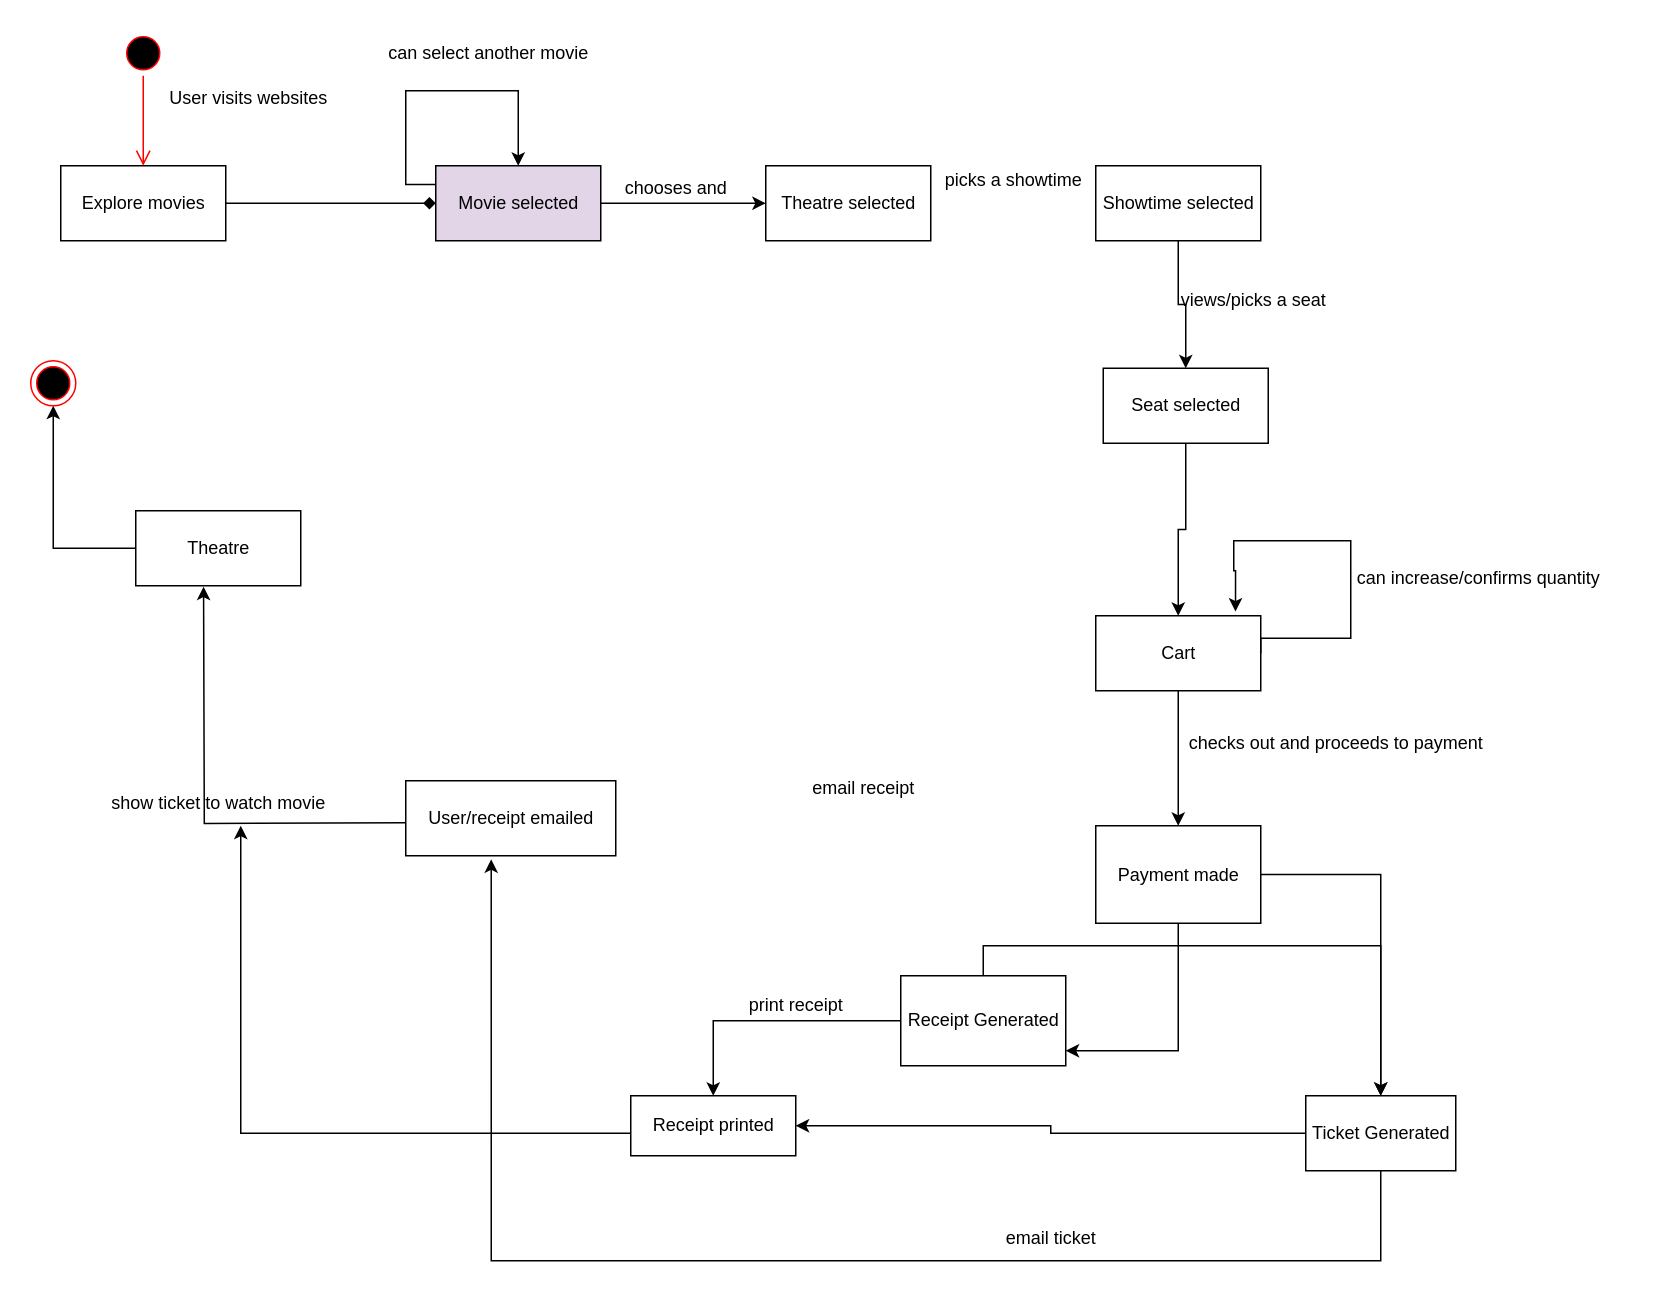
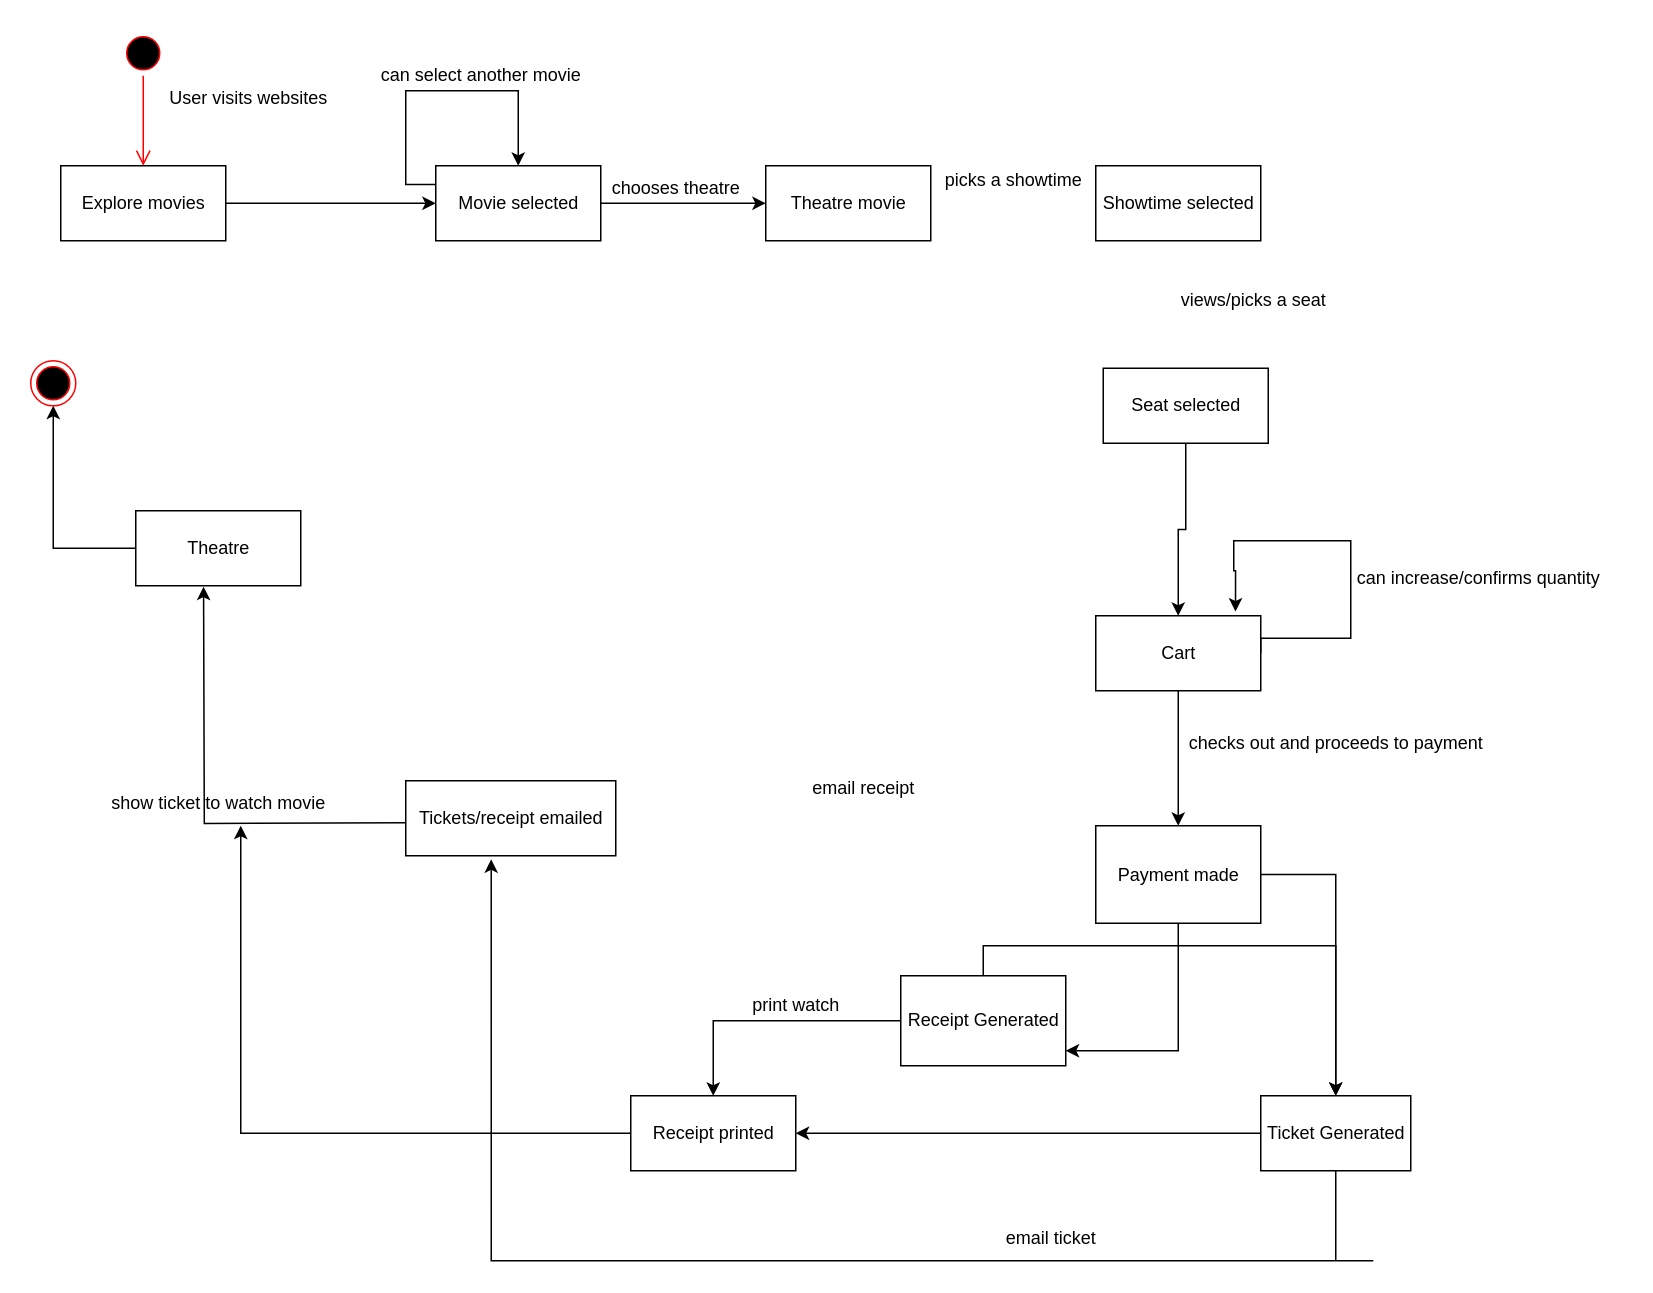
  <mxCell id="0" />
  <mxCell id="1" parent="0" />
  <mxCell id="2" value="" style="ellipse;html=1;shape=startState;fillColor=#000000;strokeColor=#ff0000;" vertex="1" parent="1"><mxGeometry x="80" y="20" width="30" height="30" as="geometry" /></mxCell>
  <mxCell id="3" value="" style="edgeStyle=orthogonalEdgeStyle;html=1;verticalAlign=bottom;endArrow=open;endSize=8;strokeColor=#ff0000;rounded=0;" edge="1" source="2" parent="1"><mxGeometry relative="1" as="geometry"><mxPoint x="95" y="110" as="targetPoint" /></mxGeometry></mxCell>
- <mxCell id="4" style="edgeStyle=orthogonalEdgeStyle;rounded=0;orthogonalLoop=1;jettySize=auto;html=1;exitX=1;exitY=0.5;exitDx=0;exitDy=0;entryX=0;entryY=0.5;entryDx=0;entryDy=0;endArrow=diamond;" edge="1" parent="1" source="5" target="9"><mxGeometry relative="1" as="geometry" /></mxCell>
+ <mxCell id="4" style="edgeStyle=orthogonalEdgeStyle;rounded=0;orthogonalLoop=1;jettySize=auto;html=1;exitX=1;exitY=0.5;exitDx=0;exitDy=0;entryX=0;entryY=0.5;entryDx=0;entryDy=0;" edge="1" parent="1" source="5" target="9"><mxGeometry relative="1" as="geometry" /></mxCell>
  <mxCell id="5" value="Explore movies" style="html=1;strokeColor=#000000;" vertex="1" parent="1"><mxGeometry x="40" y="110" width="110" height="50" as="geometry" /></mxCell>
  <mxCell id="6" value="User visits websites" style="text;html=1;align=center;verticalAlign=middle;resizable=0;points=[];autosize=1;strokeColor=none;fillColor=none;" vertex="1" parent="1"><mxGeometry x="100" y="50" width="130" height="30" as="geometry" /></mxCell>
  <mxCell id="7" style="edgeStyle=orthogonalEdgeStyle;rounded=0;orthogonalLoop=1;jettySize=auto;html=1;" edge="1" parent="1" source="9" target="10"><mxGeometry relative="1" as="geometry" /></mxCell>
  <mxCell id="8" style="edgeStyle=orthogonalEdgeStyle;rounded=0;orthogonalLoop=1;jettySize=auto;html=1;exitX=0;exitY=0.25;exitDx=0;exitDy=0;entryX=0.5;entryY=0;entryDx=0;entryDy=0;" edge="1" parent="1" source="9" target="9"><mxGeometry relative="1" as="geometry"><mxPoint x="350" y="10" as="targetPoint" /><Array as="points"><mxPoint x="270" y="123" /><mxPoint x="270" y="60" /><mxPoint x="345" y="60" /></Array></mxGeometry></mxCell>
- <mxCell id="9" value="Movie selected" style="html=1;strokeColor=#000000;fillColor=#e1d5e7;" vertex="1" parent="1"><mxGeometry x="290" y="110" width="110" height="50" as="geometry" /></mxCell>
- <mxCell id="10" value="Theatre selected" style="html=1;strokeColor=#000000;" vertex="1" parent="1"><mxGeometry x="510" y="110" width="110" height="50" as="geometry" /></mxCell>
- <mxCell id="11" value="chooses and" style="text;html=1;align=center;verticalAlign=middle;resizable=0;points=[];autosize=1;strokeColor=none;fillColor=none;" vertex="1" parent="1"><mxGeometry x="395" y="110" width="110" height="30" as="geometry" /></mxCell>
- <mxCell id="12" style="edgeStyle=orthogonalEdgeStyle;rounded=0;orthogonalLoop=1;jettySize=auto;html=1;exitX=0.5;exitY=1;exitDx=0;exitDy=0;" edge="1" parent="1" source="13" target="16"><mxGeometry relative="1" as="geometry" /></mxCell>
+ <mxCell id="9" value="Movie selected" style="html=1;strokeColor=#000000;" vertex="1" parent="1"><mxGeometry x="290" y="110" width="110" height="50" as="geometry" /></mxCell>
+ <mxCell id="10" value="Theatre movie" style="html=1;strokeColor=#000000;" vertex="1" parent="1"><mxGeometry x="510" y="110" width="110" height="50" as="geometry" /></mxCell>
+ <mxCell id="11" value="chooses theatre" style="text;html=1;align=center;verticalAlign=middle;resizable=0;points=[];autosize=1;strokeColor=none;fillColor=none;" vertex="1" parent="1"><mxGeometry x="395" y="110" width="110" height="30" as="geometry" /></mxCell>
  <mxCell id="13" value="Showtime selected" style="html=1;strokeColor=#000000;" vertex="1" parent="1"><mxGeometry x="730" y="110" width="110" height="50" as="geometry" /></mxCell>
  <mxCell id="14" value="picks a showtime" style="text;html=1;align=center;verticalAlign=middle;resizable=0;points=[];autosize=1;strokeColor=none;fillColor=none;" vertex="1" parent="1"><mxGeometry x="620" y="105" width="110" height="30" as="geometry" /></mxCell>
  <mxCell id="15" style="edgeStyle=orthogonalEdgeStyle;rounded=0;orthogonalLoop=1;jettySize=auto;html=1;exitX=0.5;exitY=1;exitDx=0;exitDy=0;entryX=0.5;entryY=0;entryDx=0;entryDy=0;" edge="1" parent="1" source="16" target="20"><mxGeometry relative="1" as="geometry" /></mxCell>
  <mxCell id="16" value="Seat selected" style="html=1;strokeColor=#000000;" vertex="1" parent="1"><mxGeometry x="735" y="245" width="110" height="50" as="geometry" /></mxCell>
  <mxCell id="17" value="views/picks a seat" style="text;html=1;align=center;verticalAlign=middle;resizable=0;points=[];autosize=1;strokeColor=none;fillColor=none;" vertex="1" parent="1"><mxGeometry x="775" y="185" width="120" height="30" as="geometry" /></mxCell>
  <mxCell id="18" style="edgeStyle=orthogonalEdgeStyle;rounded=0;orthogonalLoop=1;jettySize=auto;html=1;exitX=1;exitY=0.5;exitDx=0;exitDy=0;entryX=0.847;entryY=-0.056;entryDx=0;entryDy=0;entryPerimeter=0;" edge="1" parent="1" source="20" target="20"><mxGeometry relative="1" as="geometry"><mxPoint x="860" y="480" as="targetPoint" /><Array as="points"><mxPoint x="840" y="425" /><mxPoint x="900" y="425" /><mxPoint x="900" y="360" /><mxPoint x="822" y="360" /><mxPoint x="822" y="380" /><mxPoint x="823" y="380" /></Array></mxGeometry></mxCell>
  <mxCell id="19" style="edgeStyle=orthogonalEdgeStyle;rounded=0;orthogonalLoop=1;jettySize=auto;html=1;exitX=0.5;exitY=1;exitDx=0;exitDy=0;entryX=0.5;entryY=0;entryDx=0;entryDy=0;" edge="1" parent="1" source="20" target="24"><mxGeometry relative="1" as="geometry" /></mxCell>
  <mxCell id="20" value="Cart" style="html=1;strokeColor=#000000;" vertex="1" parent="1"><mxGeometry x="730" y="410" width="110" height="50" as="geometry" /></mxCell>
  <mxCell id="21" value="can increase/confirms quantity" style="text;html=1;align=center;verticalAlign=middle;resizable=0;points=[];autosize=1;strokeColor=none;fillColor=none;" vertex="1" parent="1"><mxGeometry x="890" y="370" width="190" height="30" as="geometry" /></mxCell>
  <mxCell id="22" style="edgeStyle=orthogonalEdgeStyle;rounded=0;orthogonalLoop=1;jettySize=auto;html=1;exitX=1;exitY=0.5;exitDx=0;exitDy=0;entryX=0.5;entryY=0;entryDx=0;entryDy=0;" edge="1" parent="1" source="24" target="35"><mxGeometry relative="1" as="geometry" /></mxCell>
  <mxCell id="23" style="edgeStyle=orthogonalEdgeStyle;rounded=0;orthogonalLoop=1;jettySize=auto;html=1;exitX=0.5;exitY=1;exitDx=0;exitDy=0;" edge="1" parent="1" source="24"><mxGeometry relative="1" as="geometry"><mxPoint x="710" y="700" as="targetPoint" /><Array as="points"><mxPoint x="785" y="700" /></Array></mxGeometry></mxCell>
  <mxCell id="24" value="Payment made" style="html=1;strokeColor=#000000;" vertex="1" parent="1"><mxGeometry x="730" y="550" width="110" height="65" as="geometry" /></mxCell>
  <mxCell id="25" value="checks out and proceeds to payment" style="text;html=1;align=center;verticalAlign=middle;resizable=0;points=[];autosize=1;strokeColor=none;fillColor=none;" vertex="1" parent="1"><mxGeometry x="780" y="480" width="220" height="30" as="geometry" /></mxCell>
  <mxCell id="26" style="edgeStyle=orthogonalEdgeStyle;rounded=0;orthogonalLoop=1;jettySize=auto;html=1;exitX=0;exitY=0.5;exitDx=0;exitDy=0;entryX=0.411;entryY=1.152;entryDx=0;entryDy=0;entryPerimeter=0;" edge="1" parent="1"><mxGeometry relative="1" as="geometry"><mxPoint x="270" y="548" as="sourcePoint" /><mxPoint x="135.21" y="390.6" as="targetPoint" /></mxGeometry></mxCell>
- <mxCell id="27" value="User/receipt emailed" style="html=1;strokeColor=#000000;" vertex="1" parent="1"><mxGeometry x="270" y="520" width="140" height="50" as="geometry" /></mxCell>
- <mxCell id="28" value="can select another movie" style="text;html=1;align=center;verticalAlign=middle;resizable=0;points=[];autosize=1;strokeColor=none;fillColor=none;" vertex="1" parent="1"><mxGeometry x="245" y="20" width="160" height="30" as="geometry" /></mxCell>
+ <mxCell id="27" value="Tickets/receipt emailed" style="html=1;strokeColor=#000000;" vertex="1" parent="1"><mxGeometry x="270" y="520" width="140" height="50" as="geometry" /></mxCell>
+ <mxCell id="28" value="can select another movie" style="text;html=1;align=center;verticalAlign=middle;resizable=0;points=[];autosize=1;strokeColor=none;fillColor=none;" vertex="1" parent="1"><mxGeometry x="240" y="35" width="160" height="30" as="geometry" /></mxCell>
  <mxCell id="29" value="email receipt" style="text;html=1;align=center;verticalAlign=middle;resizable=0;points=[];autosize=1;strokeColor=none;fillColor=none;" vertex="1" parent="1"><mxGeometry x="530" y="510" width="90" height="30" as="geometry" /></mxCell>
  <mxCell id="30" style="edgeStyle=orthogonalEdgeStyle;rounded=0;orthogonalLoop=1;jettySize=auto;html=1;exitX=0.5;exitY=0;exitDx=0;exitDy=0;" edge="1" parent="1" source="32" target="35"><mxGeometry relative="1" as="geometry" /></mxCell>
  <mxCell id="31" style="edgeStyle=orthogonalEdgeStyle;rounded=0;orthogonalLoop=1;jettySize=auto;html=1;exitX=0;exitY=0.5;exitDx=0;exitDy=0;entryX=0.5;entryY=0;entryDx=0;entryDy=0;" edge="1" parent="1" source="32" target="38"><mxGeometry relative="1" as="geometry" /></mxCell>
  <mxCell id="32" value="Receipt Generated" style="html=1;strokeColor=#000000;" vertex="1" parent="1"><mxGeometry x="600" y="650" width="110" height="60" as="geometry" /></mxCell>
  <mxCell id="33" style="edgeStyle=orthogonalEdgeStyle;rounded=0;orthogonalLoop=1;jettySize=auto;html=1;exitX=0.5;exitY=1;exitDx=0;exitDy=0;entryX=0.407;entryY=1.048;entryDx=0;entryDy=0;entryPerimeter=0;" edge="1" parent="1" source="35" target="27"><mxGeometry relative="1" as="geometry"><mxPoint x="350" y="710" as="targetPoint" /><Array as="points"><mxPoint x="915" y="840" /><mxPoint x="345" y="840" /></Array></mxGeometry></mxCell>
  <mxCell id="34" style="edgeStyle=orthogonalEdgeStyle;rounded=0;orthogonalLoop=1;jettySize=auto;html=1;exitX=0;exitY=0.5;exitDx=0;exitDy=0;" edge="1" parent="1" source="35" target="38"><mxGeometry relative="1" as="geometry" /></mxCell>
- <mxCell id="35" value="Ticket Generated" style="html=1;strokeColor=#000000;" vertex="1" parent="1"><mxGeometry x="870" y="730" width="100" height="50" as="geometry" /></mxCell>
+ <mxCell id="35" value="Ticket Generated" style="html=1;strokeColor=#000000;" vertex="1" parent="1"><mxGeometry x="840" y="730" width="100" height="50" as="geometry" /></mxCell>
  <mxCell id="36" value="email ticket" style="text;html=1;align=center;verticalAlign=middle;resizable=0;points=[];autosize=1;strokeColor=none;fillColor=none;" vertex="1" parent="1"><mxGeometry x="660" y="810" width="80" height="30" as="geometry" /></mxCell>
  <mxCell id="37" style="edgeStyle=orthogonalEdgeStyle;rounded=0;orthogonalLoop=1;jettySize=auto;html=1;exitX=0;exitY=0.5;exitDx=0;exitDy=0;" edge="1" parent="1" source="38"><mxGeometry relative="1" as="geometry"><mxPoint x="160" y="550" as="targetPoint" /><Array as="points"><mxPoint x="160" y="755" /></Array></mxGeometry></mxCell>
- <mxCell id="38" value="Receipt printed" style="html=1;strokeColor=#000000;" vertex="1" parent="1"><mxGeometry x="420" y="730" width="110" height="40" as="geometry" /></mxCell>
- <mxCell id="39" value="print receipt" style="text;html=1;align=center;verticalAlign=middle;resizable=0;points=[];autosize=1;strokeColor=none;fillColor=none;" vertex="1" parent="1"><mxGeometry x="485" y="655" width="90" height="30" as="geometry" /></mxCell>
+ <mxCell id="38" value="Receipt printed" style="html=1;strokeColor=#000000;" vertex="1" parent="1"><mxGeometry x="420" y="730" width="110" height="50" as="geometry" /></mxCell>
+ <mxCell id="39" value="print watch" style="text;html=1;align=center;verticalAlign=middle;resizable=0;points=[];autosize=1;strokeColor=none;fillColor=none;" vertex="1" parent="1"><mxGeometry x="485" y="655" width="90" height="30" as="geometry" /></mxCell>
  <mxCell id="40" style="edgeStyle=orthogonalEdgeStyle;rounded=0;orthogonalLoop=1;jettySize=auto;html=1;exitX=0;exitY=0.5;exitDx=0;exitDy=0;entryX=0.5;entryY=1;entryDx=0;entryDy=0;" edge="1" parent="1" source="41" target="43"><mxGeometry relative="1" as="geometry" /></mxCell>
  <mxCell id="41" value="Theatre" style="html=1;strokeColor=#000000;" vertex="1" parent="1"><mxGeometry x="90" y="340" width="110" height="50" as="geometry" /></mxCell>
  <mxCell id="42" value="show ticket to watch movie" style="text;html=1;align=center;verticalAlign=middle;resizable=0;points=[];autosize=1;strokeColor=none;fillColor=none;" vertex="1" parent="1"><mxGeometry x="60" y="520" width="170" height="30" as="geometry" /></mxCell>
  <mxCell id="43" value="" style="ellipse;html=1;shape=endState;fillColor=#000000;strokeColor=#ff0000;" vertex="1" parent="1"><mxGeometry x="20" y="240" width="30" height="30" as="geometry" /></mxCell>
